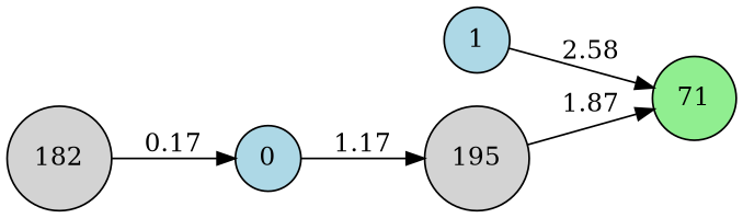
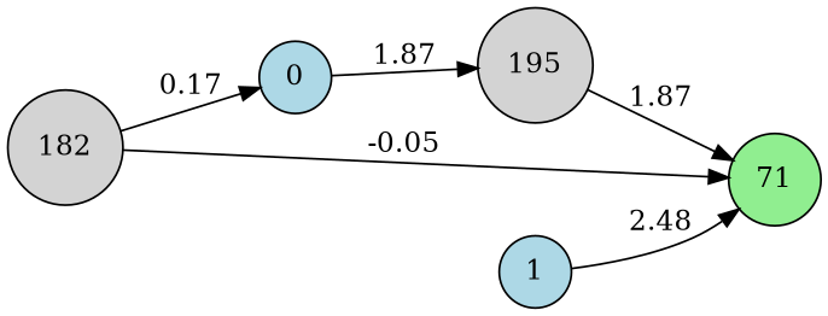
  digraph {
    rankdir=LR
    node [fillcolor=lightblue shape=circle style=filled]
    n1 [label=0]
    n2 [fillcolor=lightgray label=195]
    n3 [fillcolor=lightgray label=182]
    n4 [fillcolor=lightgreen label=71]
    n5 [label=1]
-   n1 -> n2 [label=1.17]
+   n1 -> n2 [label=1.87]
    n2 -> n4 [label=1.87]
    n3 -> n1 [label=0.17]
-   n5 -> n4 [label=2.58]
+   n3 -> n4 [label=-0.05]
+   n5 -> n4 [label=2.48]
  }
